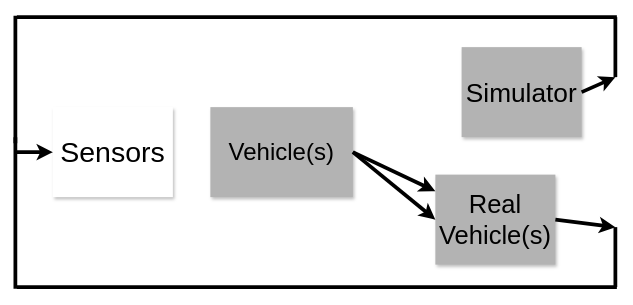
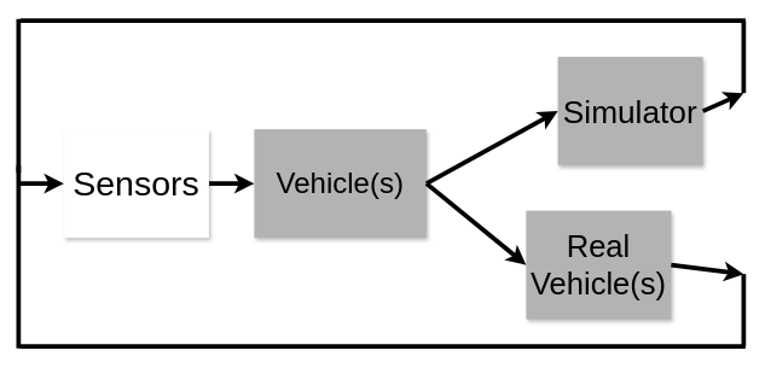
  <mxCell id="0" />
  <mxCell id="1" parent="0" />
+ <mxCell id="2" value="" style="edgeStyle=orthogonalEdgeStyle;rounded=0;orthogonalLoop=1;jettySize=auto;html=1;strokeWidth=5;" parent="1" source="3" target="4" edge="1"><mxGeometry relative="1" as="geometry" /></mxCell>
  <mxCell id="3" value="&lt;font style=&quot;font-size: 38px&quot;&gt;Sensors&lt;/font&gt;" style="rounded=0;whiteSpace=wrap;html=1;strokeColor=none;shadow=1;fillColor=#ffffff;" parent="1" vertex="1"><mxGeometry x="70" y="142" width="160" height="120" as="geometry" /></mxCell>
  <mxCell id="4" value="&lt;font style=&quot;font-size: 32px&quot;&gt;Vehicle(s)&lt;/font&gt;" style="rounded=0;whiteSpace=wrap;html=1;strokeColor=none;shadow=1;fillColor=#B3B3B3;" parent="1" vertex="1"><mxGeometry x="280" y="142" width="190" height="120" as="geometry" /></mxCell>
  <mxCell id="5" value="&lt;font style=&quot;font-size: 35px&quot;&gt;Simulator&lt;/font&gt;" style="rounded=0;whiteSpace=wrap;html=1;strokeColor=none;shadow=1;fillColor=#B3B3B3;" parent="1" vertex="1"><mxGeometry x="615" y="62" width="160" height="120" as="geometry" /></mxCell>
  <mxCell id="6" value="&lt;font style=&quot;font-size: 34px&quot;&gt;Real Vehicle(s)&lt;/font&gt;" style="rounded=0;whiteSpace=wrap;html=1;strokeColor=none;shadow=1;fillColor=#B3B3B3;" parent="1" vertex="1"><mxGeometry x="580" y="232" width="160" height="120" as="geometry" /></mxCell>
- <mxCell id="7" value="" style="endArrow=classic;html=1;strokeWidth=5;exitX=1;exitY=0.5;exitDx=0;exitDy=0;" parent="1" source="4" target="6" edge="1"><mxGeometry width="50" height="50" relative="1" as="geometry"><mxPoint x="510" y="162" as="sourcePoint" /><mxPoint x="560" y="112" as="targetPoint" /></mxGeometry></mxCell>
+ <mxCell id="7" value="" style="endArrow=classic;html=1;strokeWidth=5;exitX=1;exitY=0.5;exitDx=0;exitDy=0;entryX=0;entryY=0.5;entryDx=0;entryDy=0;" parent="1" source="4" target="5" edge="1"><mxGeometry width="50" height="50" relative="1" as="geometry"><mxPoint x="510" y="162" as="sourcePoint" /><mxPoint x="560" y="112" as="targetPoint" /></mxGeometry></mxCell>
  <mxCell id="8" value="" style="endArrow=classic;html=1;strokeWidth=5;entryX=0;entryY=0.5;entryDx=0;entryDy=0;" parent="1" target="6" edge="1"><mxGeometry width="50" height="50" relative="1" as="geometry"><mxPoint x="470" y="202" as="sourcePoint" /><mxPoint x="490" y="342" as="targetPoint" /></mxGeometry></mxCell>
  <mxCell id="9" value="" style="endArrow=classic;html=1;strokeWidth=5;exitX=1;exitY=0.5;exitDx=0;exitDy=0;" parent="1" source="5" edge="1"><mxGeometry width="50" height="50" relative="1" as="geometry"><mxPoint x="810" y="127" as="sourcePoint" /><mxPoint x="820" y="102" as="targetPoint" /></mxGeometry></mxCell>
  <mxCell id="10" value="" style="endArrow=none;html=1;strokeWidth=5;" parent="1" edge="1"><mxGeometry width="50" height="50" relative="1" as="geometry"><mxPoint x="820" y="102" as="sourcePoint" /><mxPoint x="820" y="22" as="targetPoint" /></mxGeometry></mxCell>
  <mxCell id="11" value="" style="endArrow=none;html=1;strokeWidth=5;" parent="1" edge="1"><mxGeometry width="50" height="50" relative="1" as="geometry"><mxPoint x="22" y="22" as="sourcePoint" /><mxPoint x="822" y="22" as="targetPoint" /></mxGeometry></mxCell>
  <mxCell id="12" value="" style="endArrow=none;html=1;strokeWidth=5;" parent="1" edge="1"><mxGeometry width="50" height="50" relative="1" as="geometry"><mxPoint x="20" y="190" as="sourcePoint" /><mxPoint x="20" y="20" as="targetPoint" /></mxGeometry></mxCell>
  <mxCell id="13" value="" style="endArrow=none;html=1;strokeWidth=5;" parent="1" edge="1"><mxGeometry width="50" height="50" relative="1" as="geometry"><mxPoint x="820" y="382" as="sourcePoint" /><mxPoint x="820" y="302" as="targetPoint" /></mxGeometry></mxCell>
  <mxCell id="14" value="" style="endArrow=classic;html=1;strokeWidth=5;exitX=1;exitY=0.5;exitDx=0;exitDy=0;" parent="1" source="6" edge="1"><mxGeometry width="50" height="50" relative="1" as="geometry"><mxPoint x="820" y="312" as="sourcePoint" /><mxPoint x="820" y="302" as="targetPoint" /></mxGeometry></mxCell>
  <mxCell id="15" value="" style="endArrow=none;html=1;strokeWidth=5;" parent="1" edge="1"><mxGeometry width="50" height="50" relative="1" as="geometry"><mxPoint x="22" y="382" as="sourcePoint" /><mxPoint x="822" y="382" as="targetPoint" /></mxGeometry></mxCell>
  <mxCell id="16" value="" style="endArrow=none;html=1;strokeWidth=5;" parent="1" edge="1"><mxGeometry width="50" height="50" relative="1" as="geometry"><mxPoint x="20" y="384" as="sourcePoint" /><mxPoint x="20" y="182" as="targetPoint" /></mxGeometry></mxCell>
  <mxCell id="17" value="" style="endArrow=classic;html=1;strokeWidth=5;" parent="1" target="3" edge="1"><mxGeometry width="50" height="50" relative="1" as="geometry"><mxPoint x="20" y="202" as="sourcePoint" /><mxPoint x="130" y="322" as="targetPoint" /></mxGeometry></mxCell>
